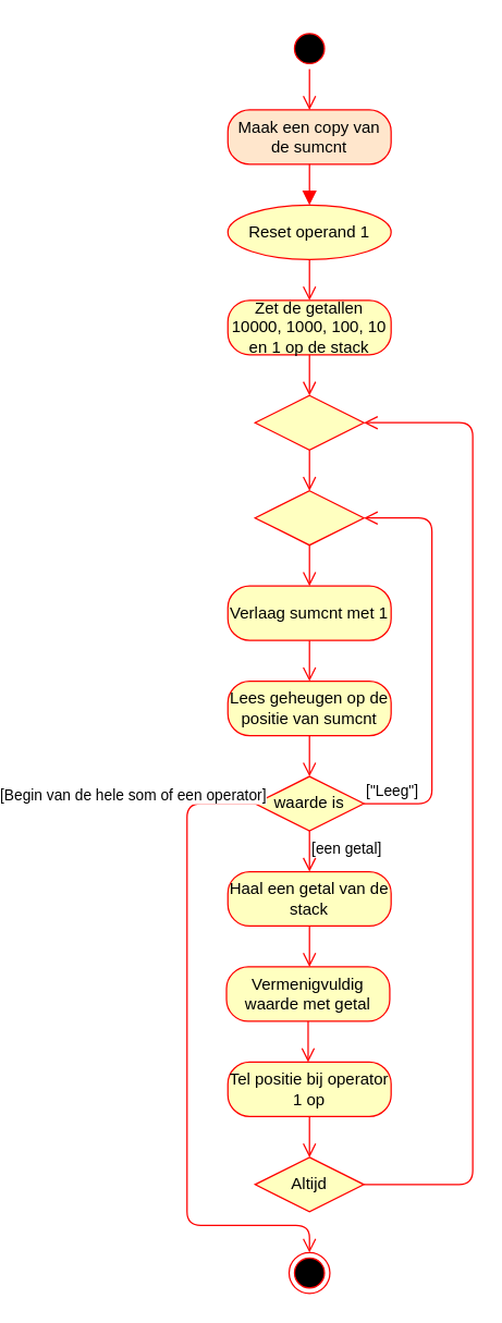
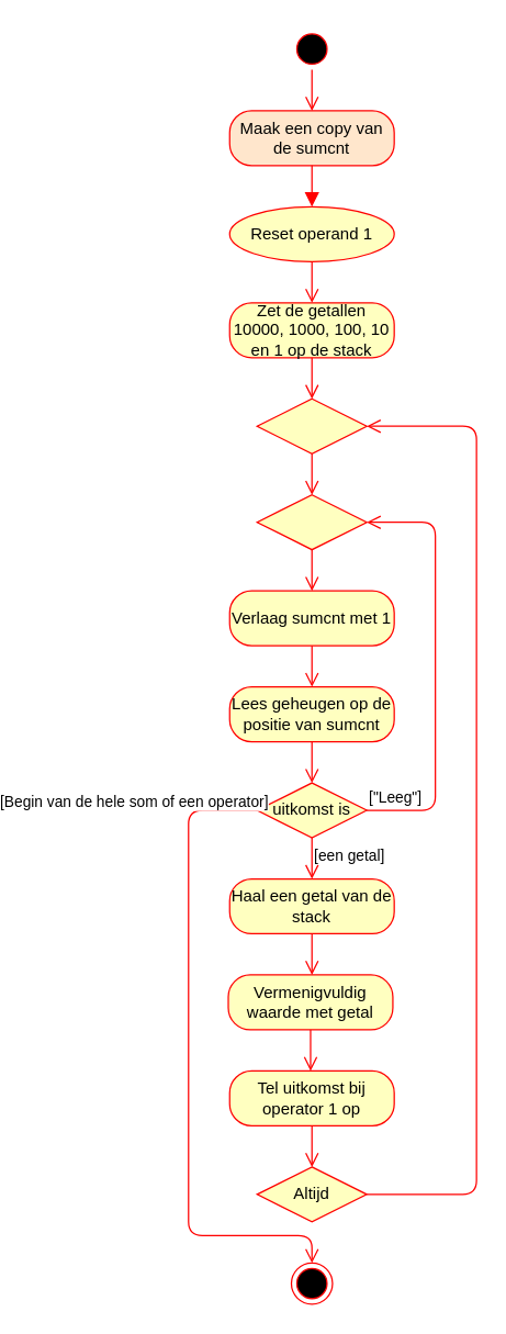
  <mxCell id="0" />
  <mxCell id="1" parent="0" />
  <mxCell id="2" value="" style="ellipse;html=1;shape=startState;fillColor=#000000;strokeColor=#ff0000;" vertex="1" parent="1"><mxGeometry x="95" y="20" width="30" height="30" as="geometry" /></mxCell>
  <mxCell id="3" value="" style="edgeStyle=orthogonalEdgeStyle;html=1;verticalAlign=bottom;endArrow=open;endSize=8;strokeColor=#ff0000;" edge="1" source="2" parent="1"><mxGeometry relative="1" as="geometry"><mxPoint x="110" y="80" as="targetPoint" /></mxGeometry></mxCell>
  <mxCell id="4" value="Maak een copy van de sumcnt" style="rounded=1;whiteSpace=wrap;html=1;arcSize=40;fontColor=#000000;fillColor=#ffe6cc;strokeColor=#ff0000;" vertex="1" parent="1"><mxGeometry x="50" y="80" width="120" height="40" as="geometry" /></mxCell>
  <mxCell id="5" value="" style="edgeStyle=orthogonalEdgeStyle;html=1;verticalAlign=bottom;endArrow=open;endSize=8;strokeColor=#ff0000;exitX=0.5;exitY=1;exitDx=0;exitDy=0;entryX=0.5;entryY=0;entryDx=0;entryDy=0;" edge="1" source="29" parent="1" target="6"><mxGeometry relative="1" as="geometry"><mxPoint x="231" y="200" as="targetPoint" /><mxPoint x="109" y="230" as="sourcePoint" /><Array as="points" /></mxGeometry></mxCell>
  <mxCell id="6" value="Zet de getallen 10000, 1000, 100, 10 en 1 op de stack" style="rounded=1;whiteSpace=wrap;html=1;arcSize=40;fontColor=#000000;fillColor=#ffffc0;strokeColor=#ff0000;" vertex="1" parent="1"><mxGeometry x="50" y="220" width="120" height="40" as="geometry" /></mxCell>
  <mxCell id="7" value="" style="edgeStyle=orthogonalEdgeStyle;html=1;verticalAlign=bottom;endArrow=open;endSize=8;strokeColor=#ff0000;" edge="1" source="6" parent="1"><mxGeometry relative="1" as="geometry"><mxPoint x="110" y="290" as="targetPoint" /></mxGeometry></mxCell>
  <mxCell id="8" value="" style="rhombus;whiteSpace=wrap;html=1;fillColor=#ffffc0;strokeColor=#ff0000;" vertex="1" parent="1"><mxGeometry x="70" y="290" width="80" height="40" as="geometry" /></mxCell>
  <mxCell id="9" value="" style="edgeStyle=orthogonalEdgeStyle;html=1;align=left;verticalAlign=top;endArrow=open;endSize=8;strokeColor=#ff0000;" edge="1" source="8" parent="1"><mxGeometry x="-1" relative="1" as="geometry"><mxPoint x="110" y="360" as="targetPoint" /></mxGeometry></mxCell>
  <mxCell id="10" value="Verlaag sumcnt met 1" style="rounded=1;whiteSpace=wrap;html=1;arcSize=40;fontColor=#000000;fillColor=#ffffc0;strokeColor=#ff0000;" vertex="1" parent="1"><mxGeometry x="50" y="430" width="120" height="40" as="geometry" /></mxCell>
  <mxCell id="11" value="" style="edgeStyle=orthogonalEdgeStyle;html=1;verticalAlign=bottom;endArrow=open;endSize=8;strokeColor=#ff0000;" edge="1" source="10" parent="1"><mxGeometry relative="1" as="geometry"><mxPoint x="110" y="500" as="targetPoint" /></mxGeometry></mxCell>
  <mxCell id="12" value="Lees geheugen op de positie van sumcnt" style="rounded=1;whiteSpace=wrap;html=1;arcSize=40;fontColor=#000000;fillColor=#ffffc0;strokeColor=#ff0000;" vertex="1" parent="1"><mxGeometry x="50" y="500" width="120" height="40" as="geometry" /></mxCell>
  <mxCell id="13" value="" style="edgeStyle=orthogonalEdgeStyle;html=1;verticalAlign=bottom;endArrow=open;endSize=8;strokeColor=#ff0000;" edge="1" source="12" parent="1"><mxGeometry relative="1" as="geometry"><mxPoint x="110" y="570" as="targetPoint" /></mxGeometry></mxCell>
- <mxCell id="14" value="waarde is" style="rhombus;whiteSpace=wrap;html=1;fillColor=#ffffc0;strokeColor=#ff0000;" vertex="1" parent="1"><mxGeometry x="70" y="570" width="80" height="40" as="geometry" /></mxCell>
+ <mxCell id="14" value="uitkomst is" style="rhombus;whiteSpace=wrap;html=1;fillColor=#ffffc0;strokeColor=#ff0000;" vertex="1" parent="1"><mxGeometry x="70" y="570" width="80" height="40" as="geometry" /></mxCell>
  <mxCell id="15" value="[&quot;Leeg&quot;]" style="edgeStyle=orthogonalEdgeStyle;html=1;align=left;verticalAlign=bottom;endArrow=open;endSize=8;strokeColor=#ff0000;entryX=1;entryY=0.5;entryDx=0;entryDy=0;" edge="1" source="14" parent="1" target="17"><mxGeometry x="-1" relative="1" as="geometry"><mxPoint x="210" y="390" as="targetPoint" /><Array as="points"><mxPoint x="200" y="590" /><mxPoint x="200" y="380" /></Array></mxGeometry></mxCell>
  <mxCell id="16" value="[Begin van de hele som of een operator]" style="edgeStyle=orthogonalEdgeStyle;html=1;align=left;verticalAlign=top;endArrow=open;endSize=8;strokeColor=#ff0000;entryX=0.5;entryY=0;entryDx=0;entryDy=0;" edge="1" source="14" parent="1" target="28"><mxGeometry x="-0.787" y="-140" relative="1" as="geometry"><mxPoint x="30" y="630" as="targetPoint" /><Array as="points"><mxPoint x="20" y="590" /><mxPoint x="20" y="900" /><mxPoint x="110" y="900" /></Array><mxPoint x="1" y="-19" as="offset" /></mxGeometry></mxCell>
  <mxCell id="17" value="" style="rhombus;whiteSpace=wrap;html=1;fillColor=#ffffc0;strokeColor=#ff0000;" vertex="1" parent="1"><mxGeometry x="70" y="360" width="80" height="40" as="geometry" /></mxCell>
  <mxCell id="18" value="" style="edgeStyle=orthogonalEdgeStyle;html=1;align=left;verticalAlign=top;endArrow=open;endSize=8;strokeColor=#ff0000;" edge="1" source="17" parent="1"><mxGeometry x="-1" relative="1" as="geometry"><mxPoint x="110" y="430" as="targetPoint" /></mxGeometry></mxCell>
  <mxCell id="19" value="[een getal]" style="edgeStyle=orthogonalEdgeStyle;html=1;align=left;verticalAlign=top;endArrow=open;endSize=8;strokeColor=#ff0000;exitX=0.5;exitY=1;exitDx=0;exitDy=0;" edge="1" parent="1" source="14"><mxGeometry x="-1" relative="1" as="geometry"><mxPoint x="110" y="640" as="targetPoint" /><mxPoint x="80" y="600" as="sourcePoint" /><mxPoint as="offset" /></mxGeometry></mxCell>
  <mxCell id="20" value="Haal een getal van de stack" style="rounded=1;whiteSpace=wrap;html=1;arcSize=40;fontColor=#000000;fillColor=#ffffc0;strokeColor=#ff0000;" vertex="1" parent="1"><mxGeometry x="50" y="640" width="120" height="40" as="geometry" /></mxCell>
  <mxCell id="21" value="" style="edgeStyle=orthogonalEdgeStyle;html=1;verticalAlign=bottom;endArrow=open;endSize=8;strokeColor=#ff0000;" edge="1" source="20" parent="1"><mxGeometry relative="1" as="geometry"><mxPoint x="110" y="710" as="targetPoint" /></mxGeometry></mxCell>
  <mxCell id="22" value="Vermenigvuldig waarde met getal" style="rounded=1;whiteSpace=wrap;html=1;arcSize=40;fontColor=#000000;fillColor=#ffffc0;strokeColor=#ff0000;" vertex="1" parent="1"><mxGeometry x="49" y="710" width="120" height="40" as="geometry" /></mxCell>
  <mxCell id="23" value="" style="edgeStyle=orthogonalEdgeStyle;html=1;verticalAlign=bottom;endArrow=open;endSize=8;strokeColor=#ff0000;" edge="1" source="22" parent="1"><mxGeometry relative="1" as="geometry"><mxPoint x="109" y="780" as="targetPoint" /></mxGeometry></mxCell>
- <mxCell id="24" value="Tel positie bij operator 1 op" style="rounded=1;whiteSpace=wrap;html=1;arcSize=40;fontColor=#000000;fillColor=#ffffc0;strokeColor=#ff0000;" vertex="1" parent="1"><mxGeometry x="50" y="780" width="120" height="40" as="geometry" /></mxCell>
+ <mxCell id="24" value="Tel uitkomst bij operator 1 op" style="rounded=1;whiteSpace=wrap;html=1;arcSize=40;fontColor=#000000;fillColor=#ffffc0;strokeColor=#ff0000;" vertex="1" parent="1"><mxGeometry x="50" y="780" width="120" height="40" as="geometry" /></mxCell>
  <mxCell id="25" value="" style="edgeStyle=orthogonalEdgeStyle;html=1;verticalAlign=bottom;endArrow=open;endSize=8;strokeColor=#ff0000;" edge="1" source="24" parent="1"><mxGeometry relative="1" as="geometry"><mxPoint x="110" y="850" as="targetPoint" /></mxGeometry></mxCell>
  <mxCell id="26" value="Altijd" style="rhombus;whiteSpace=wrap;html=1;fillColor=#ffffc0;strokeColor=#ff0000;" vertex="1" parent="1"><mxGeometry x="70" y="850" width="80" height="40" as="geometry" /></mxCell>
  <mxCell id="27" value="" style="edgeStyle=orthogonalEdgeStyle;html=1;align=left;verticalAlign=bottom;endArrow=open;endSize=8;strokeColor=#ff0000;entryX=1;entryY=0.5;entryDx=0;entryDy=0;" edge="1" source="26" parent="1" target="8"><mxGeometry x="-1" relative="1" as="geometry"><mxPoint x="240" y="870" as="targetPoint" /><Array as="points"><mxPoint x="230" y="870" /><mxPoint x="230" y="310" /></Array></mxGeometry></mxCell>
  <mxCell id="28" value="" style="ellipse;html=1;shape=endState;fillColor=#000000;strokeColor=#ff0000;" vertex="1" parent="1"><mxGeometry x="95" y="920" width="30" height="30" as="geometry" /></mxCell>
  <mxCell id="29" value="Reset operand 1" style="ellipse;whiteSpace=wrap;html=1;arcSize=40;fontColor=#000000;fillColor=#ffffc0;strokeColor=#ff0000;" vertex="1" parent="1"><mxGeometry x="50" y="150" width="120" height="40" as="geometry" /></mxCell>
  <mxCell id="30" value="" style="edgeStyle=orthogonalEdgeStyle;html=1;verticalAlign=bottom;endArrow=block;endSize=8;strokeColor=#ff0000;entryX=0.5;entryY=0;entryDx=0;entryDy=0;exitX=0.5;exitY=1;exitDx=0;exitDy=0;" edge="1" parent="1" source="4" target="29"><mxGeometry relative="1" as="geometry"><mxPoint x="120" y="90" as="targetPoint" /><mxPoint x="120" y="60" as="sourcePoint" /></mxGeometry></mxCell>
